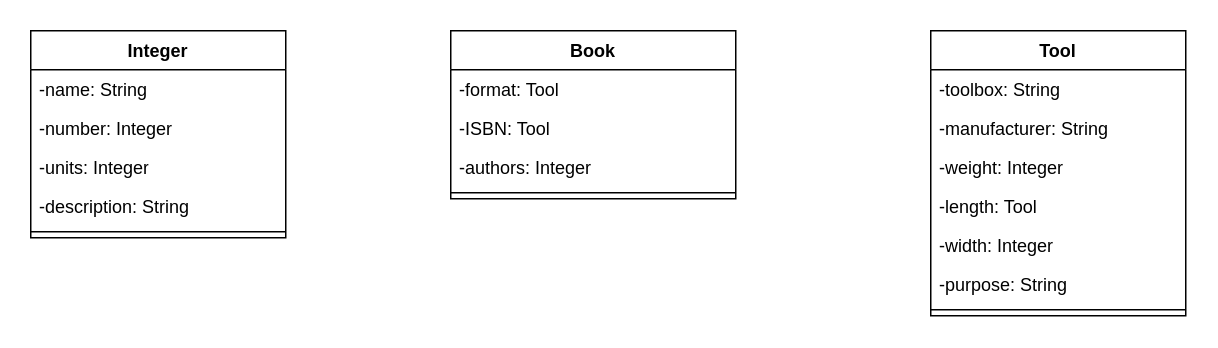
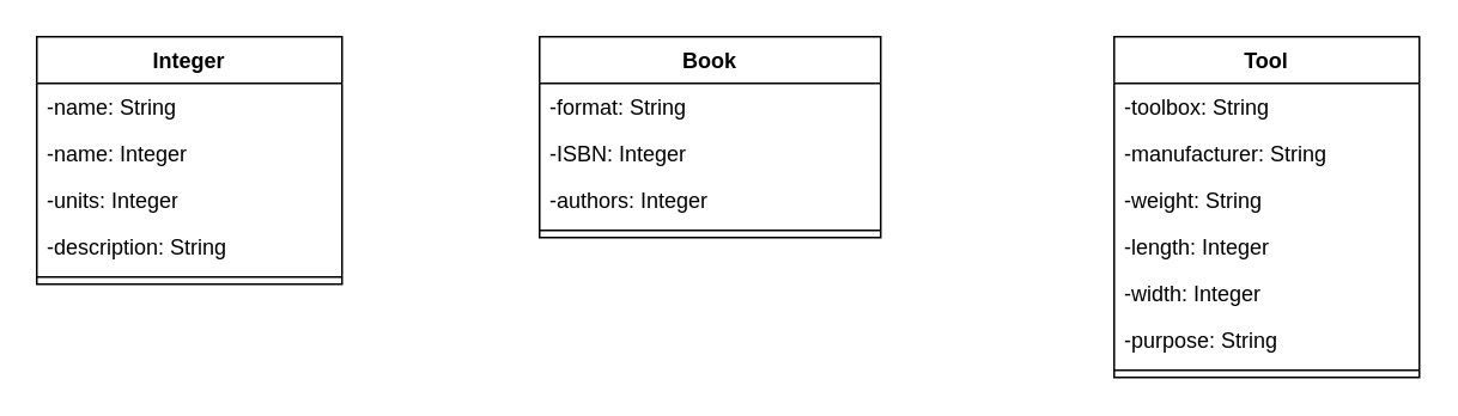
  <mxCell id="0" />
  <mxCell id="1" parent="0" />
  <mxCell id="2" value="Integer" style="swimlane;fontStyle=1;align=center;verticalAlign=top;childLayout=stackLayout;horizontal=1;startSize=26;horizontalStack=0;resizeParent=1;resizeParentMax=0;resizeLast=0;collapsible=1;marginBottom=0;whiteSpace=wrap;html=1;" vertex="1" parent="1"><mxGeometry x="20" y="20" width="170" height="138" as="geometry" /></mxCell>
  <mxCell id="3" value="-name: String" style="text;strokeColor=none;fillColor=none;align=left;verticalAlign=top;spacingLeft=4;spacingRight=4;overflow=hidden;rotatable=0;points=[[0,0.5],[1,0.5]];portConstraint=eastwest;whiteSpace=wrap;html=1;" vertex="1" parent="2"><mxGeometry y="26" width="170" height="26" as="geometry" /></mxCell>
- <mxCell id="4" value="-number: Integer" style="text;strokeColor=none;fillColor=none;align=left;verticalAlign=top;spacingLeft=4;spacingRight=4;overflow=hidden;rotatable=0;points=[[0,0.5],[1,0.5]];portConstraint=eastwest;whiteSpace=wrap;html=1;" vertex="1" parent="2"><mxGeometry y="52" width="170" height="26" as="geometry" /></mxCell>
+ <mxCell id="4" value="-name: Integer" style="text;strokeColor=none;fillColor=none;align=left;verticalAlign=top;spacingLeft=4;spacingRight=4;overflow=hidden;rotatable=0;points=[[0,0.5],[1,0.5]];portConstraint=eastwest;whiteSpace=wrap;html=1;" vertex="1" parent="2"><mxGeometry y="52" width="170" height="26" as="geometry" /></mxCell>
  <mxCell id="5" value="-units: Integer" style="text;strokeColor=none;fillColor=none;align=left;verticalAlign=top;spacingLeft=4;spacingRight=4;overflow=hidden;rotatable=0;points=[[0,0.5],[1,0.5]];portConstraint=eastwest;whiteSpace=wrap;html=1;" vertex="1" parent="2"><mxGeometry y="78" width="170" height="26" as="geometry" /></mxCell>
  <mxCell id="6" value="-description: String" style="text;strokeColor=none;fillColor=none;align=left;verticalAlign=top;spacingLeft=4;spacingRight=4;overflow=hidden;rotatable=0;points=[[0,0.5],[1,0.5]];portConstraint=eastwest;whiteSpace=wrap;html=1;" vertex="1" parent="2"><mxGeometry y="104" width="170" height="26" as="geometry" /></mxCell>
  <mxCell id="7" value="" style="line;strokeWidth=1;fillColor=none;align=left;verticalAlign=middle;spacingTop=-1;spacingLeft=3;spacingRight=3;rotatable=0;labelPosition=right;points=[];portConstraint=eastwest;strokeColor=inherit;" vertex="1" parent="2"><mxGeometry y="130" width="170" height="8" as="geometry" /></mxCell>
  <mxCell id="8" value="Book" style="swimlane;fontStyle=1;align=center;verticalAlign=top;childLayout=stackLayout;horizontal=1;startSize=26;horizontalStack=0;resizeParent=1;resizeParentMax=0;resizeLast=0;collapsible=1;marginBottom=0;whiteSpace=wrap;html=1;" vertex="1" parent="1"><mxGeometry x="300" y="20" width="190" height="112" as="geometry" /></mxCell>
- <mxCell id="9" value="&lt;div&gt;-format: Tool&lt;/div&gt;" style="text;strokeColor=none;fillColor=none;align=left;verticalAlign=top;spacingLeft=4;spacingRight=4;overflow=hidden;rotatable=0;points=[[0,0.5],[1,0.5]];portConstraint=eastwest;whiteSpace=wrap;html=1;" vertex="1" parent="8"><mxGeometry y="26" width="190" height="26" as="geometry" /></mxCell>
- <mxCell id="10" value="-ISBN: Tool" style="text;strokeColor=none;fillColor=none;align=left;verticalAlign=top;spacingLeft=4;spacingRight=4;overflow=hidden;rotatable=0;points=[[0,0.5],[1,0.5]];portConstraint=eastwest;whiteSpace=wrap;html=1;" vertex="1" parent="8"><mxGeometry y="52" width="190" height="26" as="geometry" /></mxCell>
+ <mxCell id="9" value="&lt;div&gt;-format: String&lt;/div&gt;" style="text;strokeColor=none;fillColor=none;align=left;verticalAlign=top;spacingLeft=4;spacingRight=4;overflow=hidden;rotatable=0;points=[[0,0.5],[1,0.5]];portConstraint=eastwest;whiteSpace=wrap;html=1;" vertex="1" parent="8"><mxGeometry y="26" width="190" height="26" as="geometry" /></mxCell>
+ <mxCell id="10" value="-ISBN: Integer" style="text;strokeColor=none;fillColor=none;align=left;verticalAlign=top;spacingLeft=4;spacingRight=4;overflow=hidden;rotatable=0;points=[[0,0.5],[1,0.5]];portConstraint=eastwest;whiteSpace=wrap;html=1;" vertex="1" parent="8"><mxGeometry y="52" width="190" height="26" as="geometry" /></mxCell>
  <mxCell id="11" value="-authors: Integer&lt;span style=&quot;white-space: pre;&quot;&gt;&#09;&lt;/span&gt;" style="text;strokeColor=none;fillColor=none;align=left;verticalAlign=top;spacingLeft=4;spacingRight=4;overflow=hidden;rotatable=0;points=[[0,0.5],[1,0.5]];portConstraint=eastwest;whiteSpace=wrap;html=1;" vertex="1" parent="8"><mxGeometry y="78" width="190" height="26" as="geometry" /></mxCell>
  <mxCell id="12" value="" style="line;strokeWidth=1;fillColor=none;align=left;verticalAlign=middle;spacingTop=-1;spacingLeft=3;spacingRight=3;rotatable=0;labelPosition=right;points=[];portConstraint=eastwest;strokeColor=inherit;" vertex="1" parent="8"><mxGeometry y="104" width="190" height="8" as="geometry" /></mxCell>
  <mxCell id="13" value="Tool" style="swimlane;fontStyle=1;align=center;verticalAlign=top;childLayout=stackLayout;horizontal=1;startSize=26;horizontalStack=0;resizeParent=1;resizeParentMax=0;resizeLast=0;collapsible=1;marginBottom=0;whiteSpace=wrap;html=1;" vertex="1" parent="1"><mxGeometry x="620" y="20" width="170" height="190" as="geometry" /></mxCell>
  <mxCell id="14" value="-toolbox: String" style="text;strokeColor=none;fillColor=none;align=left;verticalAlign=top;spacingLeft=4;spacingRight=4;overflow=hidden;rotatable=0;points=[[0,0.5],[1,0.5]];portConstraint=eastwest;whiteSpace=wrap;html=1;" vertex="1" parent="13"><mxGeometry y="26" width="170" height="26" as="geometry" /></mxCell>
  <mxCell id="15" value="-manufacturer: String" style="text;strokeColor=none;fillColor=none;align=left;verticalAlign=top;spacingLeft=4;spacingRight=4;overflow=hidden;rotatable=0;points=[[0,0.5],[1,0.5]];portConstraint=eastwest;whiteSpace=wrap;html=1;" vertex="1" parent="13"><mxGeometry y="52" width="170" height="26" as="geometry" /></mxCell>
- <mxCell id="16" value="-weight: Integer" style="text;strokeColor=none;fillColor=none;align=left;verticalAlign=top;spacingLeft=4;spacingRight=4;overflow=hidden;rotatable=0;points=[[0,0.5],[1,0.5]];portConstraint=eastwest;whiteSpace=wrap;html=1;" vertex="1" parent="13"><mxGeometry y="78" width="170" height="26" as="geometry" /></mxCell>
- <mxCell id="17" value="-length: Tool" style="text;strokeColor=none;fillColor=none;align=left;verticalAlign=top;spacingLeft=4;spacingRight=4;overflow=hidden;rotatable=0;points=[[0,0.5],[1,0.5]];portConstraint=eastwest;whiteSpace=wrap;html=1;" vertex="1" parent="13"><mxGeometry y="104" width="170" height="26" as="geometry" /></mxCell>
+ <mxCell id="16" value="-weight: String" style="text;strokeColor=none;fillColor=none;align=left;verticalAlign=top;spacingLeft=4;spacingRight=4;overflow=hidden;rotatable=0;points=[[0,0.5],[1,0.5]];portConstraint=eastwest;whiteSpace=wrap;html=1;" vertex="1" parent="13"><mxGeometry y="78" width="170" height="26" as="geometry" /></mxCell>
+ <mxCell id="17" value="-length: Integer" style="text;strokeColor=none;fillColor=none;align=left;verticalAlign=top;spacingLeft=4;spacingRight=4;overflow=hidden;rotatable=0;points=[[0,0.5],[1,0.5]];portConstraint=eastwest;whiteSpace=wrap;html=1;" vertex="1" parent="13"><mxGeometry y="104" width="170" height="26" as="geometry" /></mxCell>
  <mxCell id="18" value="-width: Integer" style="text;strokeColor=none;fillColor=none;align=left;verticalAlign=top;spacingLeft=4;spacingRight=4;overflow=hidden;rotatable=0;points=[[0,0.5],[1,0.5]];portConstraint=eastwest;whiteSpace=wrap;html=1;" vertex="1" parent="13"><mxGeometry y="130" width="170" height="26" as="geometry" /></mxCell>
  <mxCell id="19" value="-purpose: String" style="text;strokeColor=none;fillColor=none;align=left;verticalAlign=top;spacingLeft=4;spacingRight=4;overflow=hidden;rotatable=0;points=[[0,0.5],[1,0.5]];portConstraint=eastwest;whiteSpace=wrap;html=1;" vertex="1" parent="13"><mxGeometry y="156" width="170" height="26" as="geometry" /></mxCell>
  <mxCell id="20" value="" style="line;strokeWidth=1;fillColor=none;align=left;verticalAlign=middle;spacingTop=-1;spacingLeft=3;spacingRight=3;rotatable=0;labelPosition=right;points=[];portConstraint=eastwest;strokeColor=inherit;" vertex="1" parent="13"><mxGeometry y="182" width="170" height="8" as="geometry" /></mxCell>
